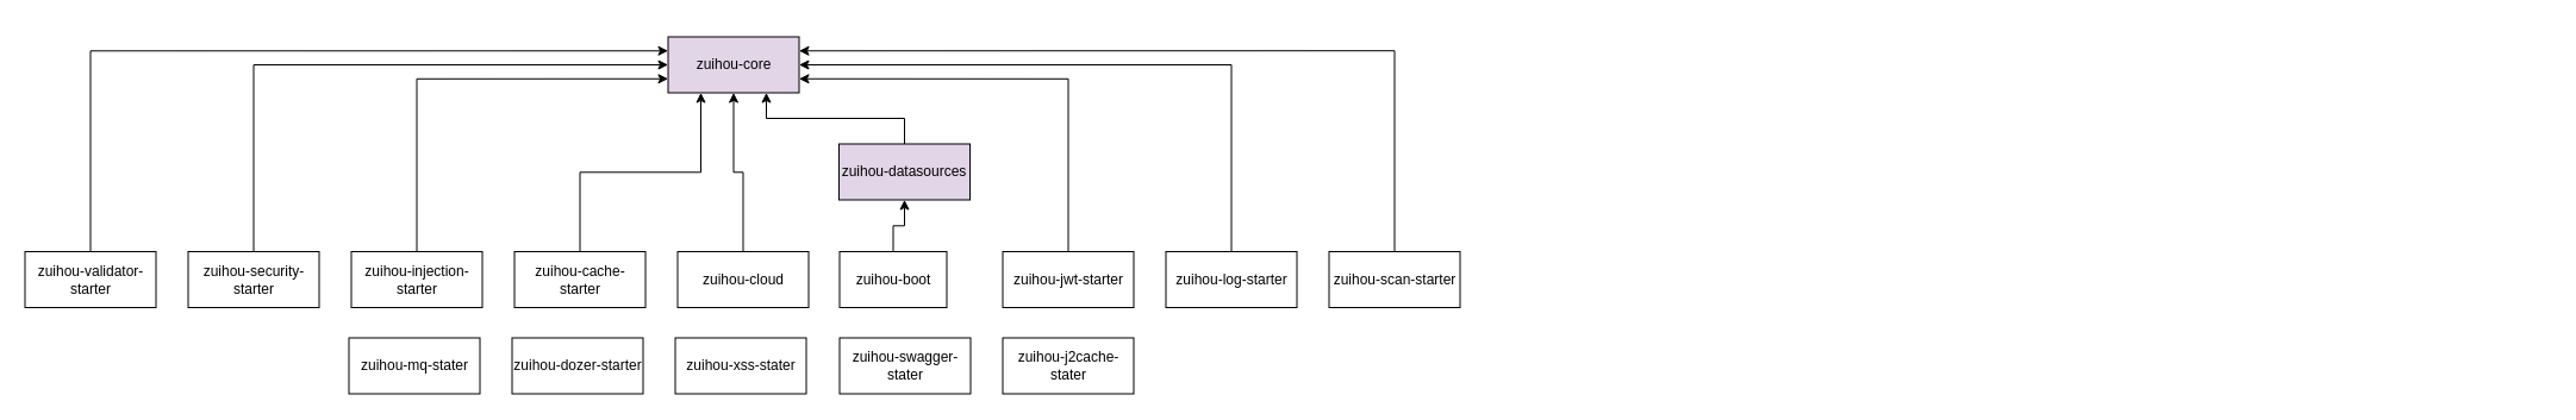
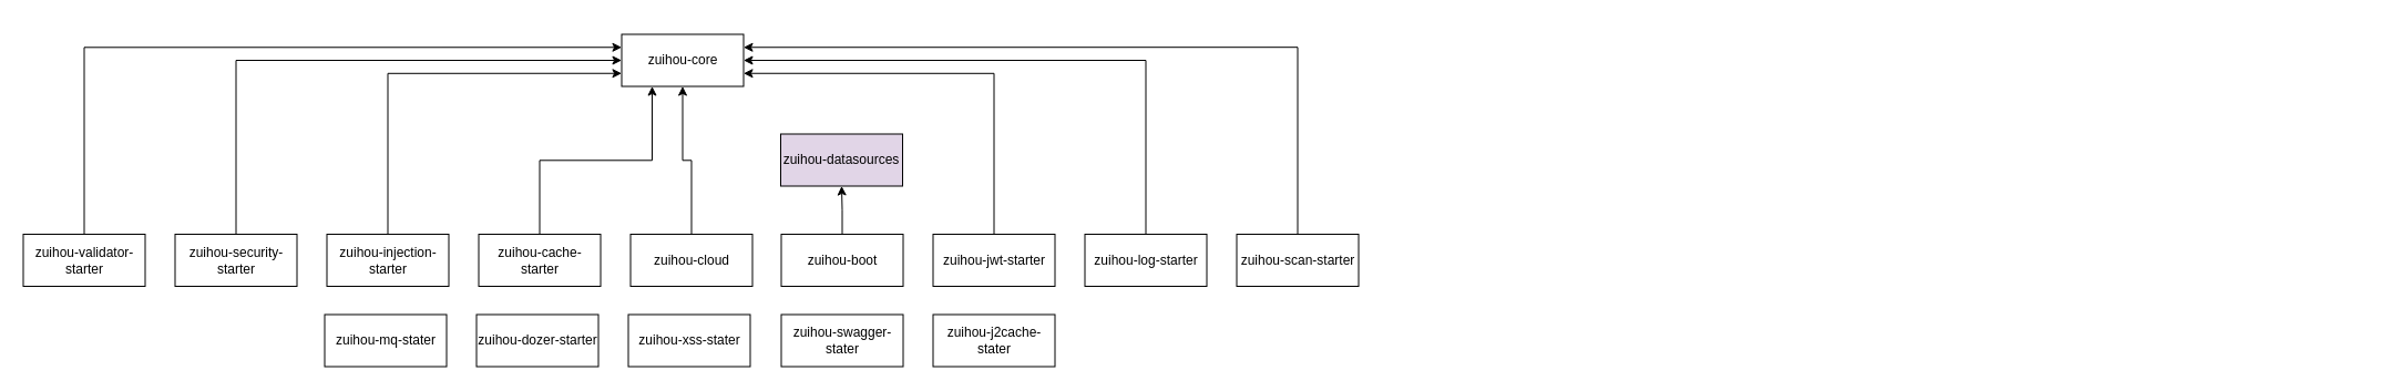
  <mxCell id="0" />
  <mxCell id="1" parent="0" />
  <mxCell id="2" style="edgeStyle=orthogonalEdgeStyle;rounded=0;orthogonalLoop=1;jettySize=auto;html=1;exitX=0.5;exitY=0;exitDx=0;exitDy=0;entryX=0.5;entryY=1;entryDx=0;entryDy=0;" parent="1" source="3" target="7" edge="1"><mxGeometry relative="1" as="geometry" /></mxCell>
- <mxCell id="3" value="zuihou-boot" style="rounded=0;whiteSpace=wrap;html=1;flipV=1;flipH=1;" parent="1" vertex="1"><mxGeometry x="704.5" y="211" width="90" height="47" as="geometry" /></mxCell>
- <mxCell id="4" value="zuihou-core" style="rounded=0;whiteSpace=wrap;html=1;flipV=1;flipH=1;fillColor=#e1d5e7;" parent="1" vertex="1"><mxGeometry x="560.5" y="30.5" width="110" height="47" as="geometry" /></mxCell>
+ <mxCell id="3" value="zuihou-boot" style="rounded=0;whiteSpace=wrap;html=1;flipV=1;flipH=1;" parent="1" vertex="1"><mxGeometry x="704.5" y="211" width="110" height="47" as="geometry" /></mxCell>
+ <mxCell id="4" value="zuihou-core" style="rounded=0;whiteSpace=wrap;html=1;flipV=1;flipH=1;" parent="1" vertex="1"><mxGeometry x="560.5" y="30.5" width="110" height="47" as="geometry" /></mxCell>
  <mxCell id="5" value="" style="edgeStyle=orthogonalEdgeStyle;rounded=0;orthogonalLoop=1;jettySize=auto;html=1;" parent="1" edge="1"><mxGeometry relative="1" as="geometry"><mxPoint x="2141" y="20" as="sourcePoint" /></mxGeometry></mxCell>
- <mxCell id="6" style="edgeStyle=orthogonalEdgeStyle;rounded=0;orthogonalLoop=1;jettySize=auto;html=1;exitX=0.5;exitY=0;exitDx=0;exitDy=0;entryX=0.75;entryY=1;entryDx=0;entryDy=0;" parent="1" source="7" target="4" edge="1"><mxGeometry relative="1" as="geometry" /></mxCell>
  <mxCell id="7" value="zuihou-datasources" style="rounded=0;whiteSpace=wrap;html=1;flipV=1;flipH=1;fillColor=#e1d5e7;" parent="1" vertex="1"><mxGeometry x="704" y="120.5" width="110" height="47" as="geometry" /></mxCell>
  <mxCell id="8" style="edgeStyle=orthogonalEdgeStyle;rounded=0;orthogonalLoop=1;jettySize=auto;html=1;exitX=0.5;exitY=0;exitDx=0;exitDy=0;entryX=0.5;entryY=1;entryDx=0;entryDy=0;" parent="1" source="9" target="4" edge="1"><mxGeometry relative="1" as="geometry" /></mxCell>
  <mxCell id="9" value="zuihou-cloud" style="rounded=0;whiteSpace=wrap;html=1;flipV=1;flipH=1;" parent="1" vertex="1"><mxGeometry x="568.5" y="211" width="110" height="47" as="geometry" /></mxCell>
  <mxCell id="10" style="edgeStyle=orthogonalEdgeStyle;rounded=0;orthogonalLoop=1;jettySize=auto;html=1;exitX=0.5;exitY=0;exitDx=0;exitDy=0;entryX=0.25;entryY=1;entryDx=0;entryDy=0;" parent="1" source="11" target="4" edge="1"><mxGeometry relative="1" as="geometry" /></mxCell>
  <mxCell id="11" value="zuihou-cache-starter" style="rounded=0;whiteSpace=wrap;html=1;flipV=1;flipH=1;" parent="1" vertex="1"><mxGeometry x="431.5" y="211" width="110" height="47" as="geometry" /></mxCell>
  <mxCell id="12" value="zuihou-dozer-starter" style="rounded=0;whiteSpace=wrap;html=1;flipV=1;flipH=1;" parent="1" vertex="1"><mxGeometry x="429.5" y="283.5" width="110" height="47" as="geometry" /></mxCell>
  <mxCell id="13" style="edgeStyle=orthogonalEdgeStyle;rounded=0;orthogonalLoop=1;jettySize=auto;html=1;exitX=0.5;exitY=0;exitDx=0;exitDy=0;entryX=0;entryY=0.75;entryDx=0;entryDy=0;" parent="1" source="14" target="4" edge="1"><mxGeometry relative="1" as="geometry" /></mxCell>
  <mxCell id="14" value="zuihou-injection-starter" style="rounded=0;whiteSpace=wrap;html=1;flipV=1;flipH=1;" parent="1" vertex="1"><mxGeometry x="294.5" y="211" width="110" height="47" as="geometry" /></mxCell>
  <mxCell id="15" value="zuihou-j2cache-stater" style="rounded=0;whiteSpace=wrap;html=1;flipV=1;flipH=1;" parent="1" vertex="1"><mxGeometry x="841.5" y="283.5" width="110" height="47" as="geometry" /></mxCell>
  <mxCell id="16" style="edgeStyle=orthogonalEdgeStyle;rounded=0;orthogonalLoop=1;jettySize=auto;html=1;exitX=0.5;exitY=0;exitDx=0;exitDy=0;entryX=1;entryY=0.75;entryDx=0;entryDy=0;" parent="1" source="17" target="4" edge="1"><mxGeometry relative="1" as="geometry" /></mxCell>
  <mxCell id="17" value="zuihou-jwt-starter" style="rounded=0;whiteSpace=wrap;html=1;flipV=1;flipH=1;" parent="1" vertex="1"><mxGeometry x="841.5" y="211" width="110" height="47" as="geometry" /></mxCell>
  <mxCell id="18" style="edgeStyle=orthogonalEdgeStyle;rounded=0;orthogonalLoop=1;jettySize=auto;html=1;exitX=0.5;exitY=0;exitDx=0;exitDy=0;entryX=1;entryY=0.5;entryDx=0;entryDy=0;" parent="1" source="19" target="4" edge="1"><mxGeometry relative="1" as="geometry" /></mxCell>
  <mxCell id="19" value="zuihou-log-starter" style="rounded=0;whiteSpace=wrap;html=1;flipV=1;flipH=1;" parent="1" vertex="1"><mxGeometry x="978.5" y="211" width="110" height="47" as="geometry" /></mxCell>
  <mxCell id="20" value="zuihou-mq-stater" style="rounded=0;whiteSpace=wrap;html=1;flipV=1;flipH=1;" parent="1" vertex="1"><mxGeometry x="292.5" y="283.5" width="110" height="47" as="geometry" /></mxCell>
  <mxCell id="21" style="edgeStyle=orthogonalEdgeStyle;rounded=0;orthogonalLoop=1;jettySize=auto;html=1;exitX=0.5;exitY=0;exitDx=0;exitDy=0;entryX=1;entryY=0.25;entryDx=0;entryDy=0;" parent="1" source="22" target="4" edge="1"><mxGeometry relative="1" as="geometry" /></mxCell>
  <mxCell id="22" value="zuihou-scan-starter" style="rounded=0;whiteSpace=wrap;html=1;flipV=1;flipH=1;" parent="1" vertex="1"><mxGeometry x="1115.5" y="211" width="110" height="47" as="geometry" /></mxCell>
  <mxCell id="23" style="edgeStyle=orthogonalEdgeStyle;rounded=0;orthogonalLoop=1;jettySize=auto;html=1;exitX=0.5;exitY=0;exitDx=0;exitDy=0;entryX=0;entryY=0.5;entryDx=0;entryDy=0;" parent="1" source="24" target="4" edge="1"><mxGeometry relative="1" as="geometry" /></mxCell>
  <mxCell id="24" value="zuihou-security-starter" style="rounded=0;whiteSpace=wrap;html=1;flipV=1;flipH=1;" parent="1" vertex="1"><mxGeometry x="157.5" y="211" width="110" height="47" as="geometry" /></mxCell>
  <mxCell id="25" value="zuihou-swagger-stater" style="rounded=0;whiteSpace=wrap;html=1;flipV=1;flipH=1;" parent="1" vertex="1"><mxGeometry x="704.5" y="283.5" width="110" height="47" as="geometry" /></mxCell>
  <mxCell id="26" style="edgeStyle=orthogonalEdgeStyle;rounded=0;orthogonalLoop=1;jettySize=auto;html=1;exitX=0.5;exitY=0;exitDx=0;exitDy=0;entryX=0;entryY=0.25;entryDx=0;entryDy=0;" parent="1" source="27" target="4" edge="1"><mxGeometry relative="1" as="geometry" /></mxCell>
  <mxCell id="27" value="zuihou-validator-starter" style="rounded=0;whiteSpace=wrap;html=1;flipV=1;flipH=1;" parent="1" vertex="1"><mxGeometry x="20.5" y="211" width="110" height="47" as="geometry" /></mxCell>
  <mxCell id="28" value="zuihou-xss-stater" style="rounded=0;whiteSpace=wrap;html=1;flipV=1;flipH=1;" parent="1" vertex="1"><mxGeometry x="566.5" y="283.5" width="110" height="47" as="geometry" /></mxCell>
